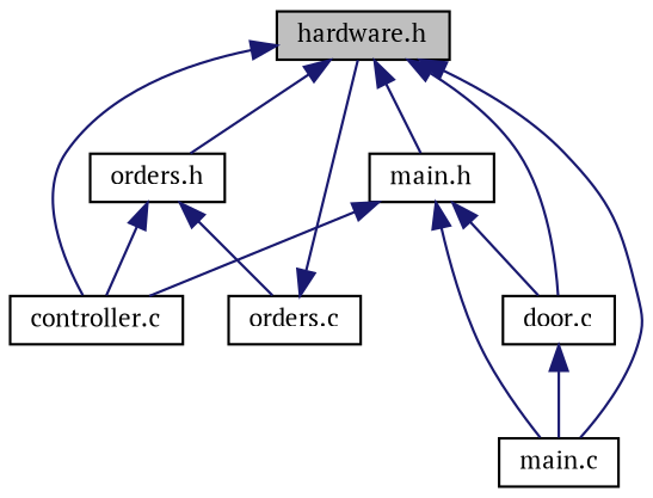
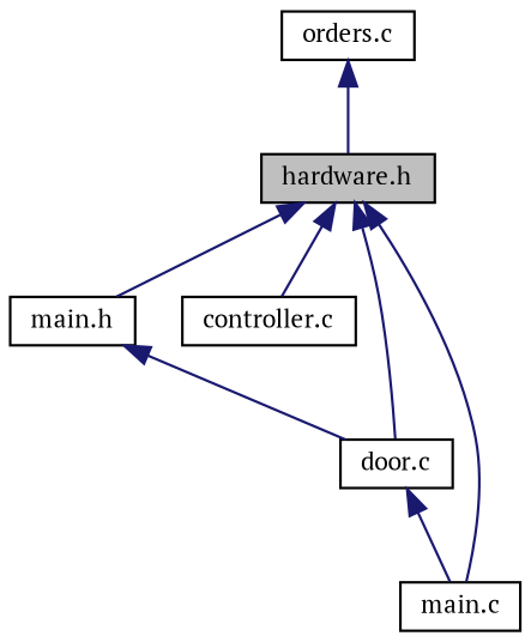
  digraph {
    fontname="PT Serif"
    node [color=black fillcolor=white fontname="PT Serif" fontsize=10 shape=record style=filled]
    edge [color=midnightblue dir=back fontname="PT Serif" fontsize=10 labelfontname=Helvetica labelfontsize=10 style=solid]
    n1 [fillcolor=grey75 fontcolor=black height=0.2 label="hardware.h" width=0.4]
    n2 [height=0.2 label="main.h" width=0.4]
    n3 [height=0.2 label="controller.c" width=0.4]
    n4 [height=0.2 label="door.c" width=0.4]
    n5 [height=0.2 label="main.c" width=0.4]
-   n6 [height=0.2 label="orders.h" width=0.4]
    n7 [height=0.2 label="orders.c" width=0.4]
    n1 -> n2
    n1 -> n3
    n1 -> n4
    n1 -> n5
-   n1 -> n6
-   n2 -> n3
    n2 -> n4
-   n2 -> n5
    n4 -> n5
-   n6 -> n3
-   n6 -> n7
    n7 -> n1
  }
